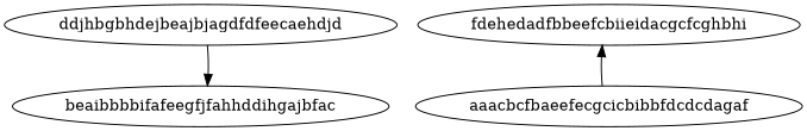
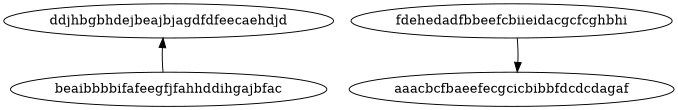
  digraph {
    rankdir=BT
    beaibbbbifafeegfjfahhddihgajbfac
    ddjhbgbhdejbeajbjagdfdfeecaehdjd
    aaacbcfbaeefecgcicbibbfdcdcdagaf
    fdehedadfbbeefcbiieidacgcfcghbhi
-   ddjhbgbhdejbeajbjagdfdfeecaehdjd -> beaibbbbifafeegfjfahhddihgajbfac
-   aaacbcfbaeefecgcicbibbfdcdcdagaf -> fdehedadfbbeefcbiieidacgcfcghbhi
+   beaibbbbifafeegfjfahhddihgajbfac -> ddjhbgbhdejbeajbjagdfdfeecaehdjd
+   fdehedadfbbeefcbiieidacgcfcghbhi -> aaacbcfbaeefecgcicbibbfdcdcdagaf
  }
